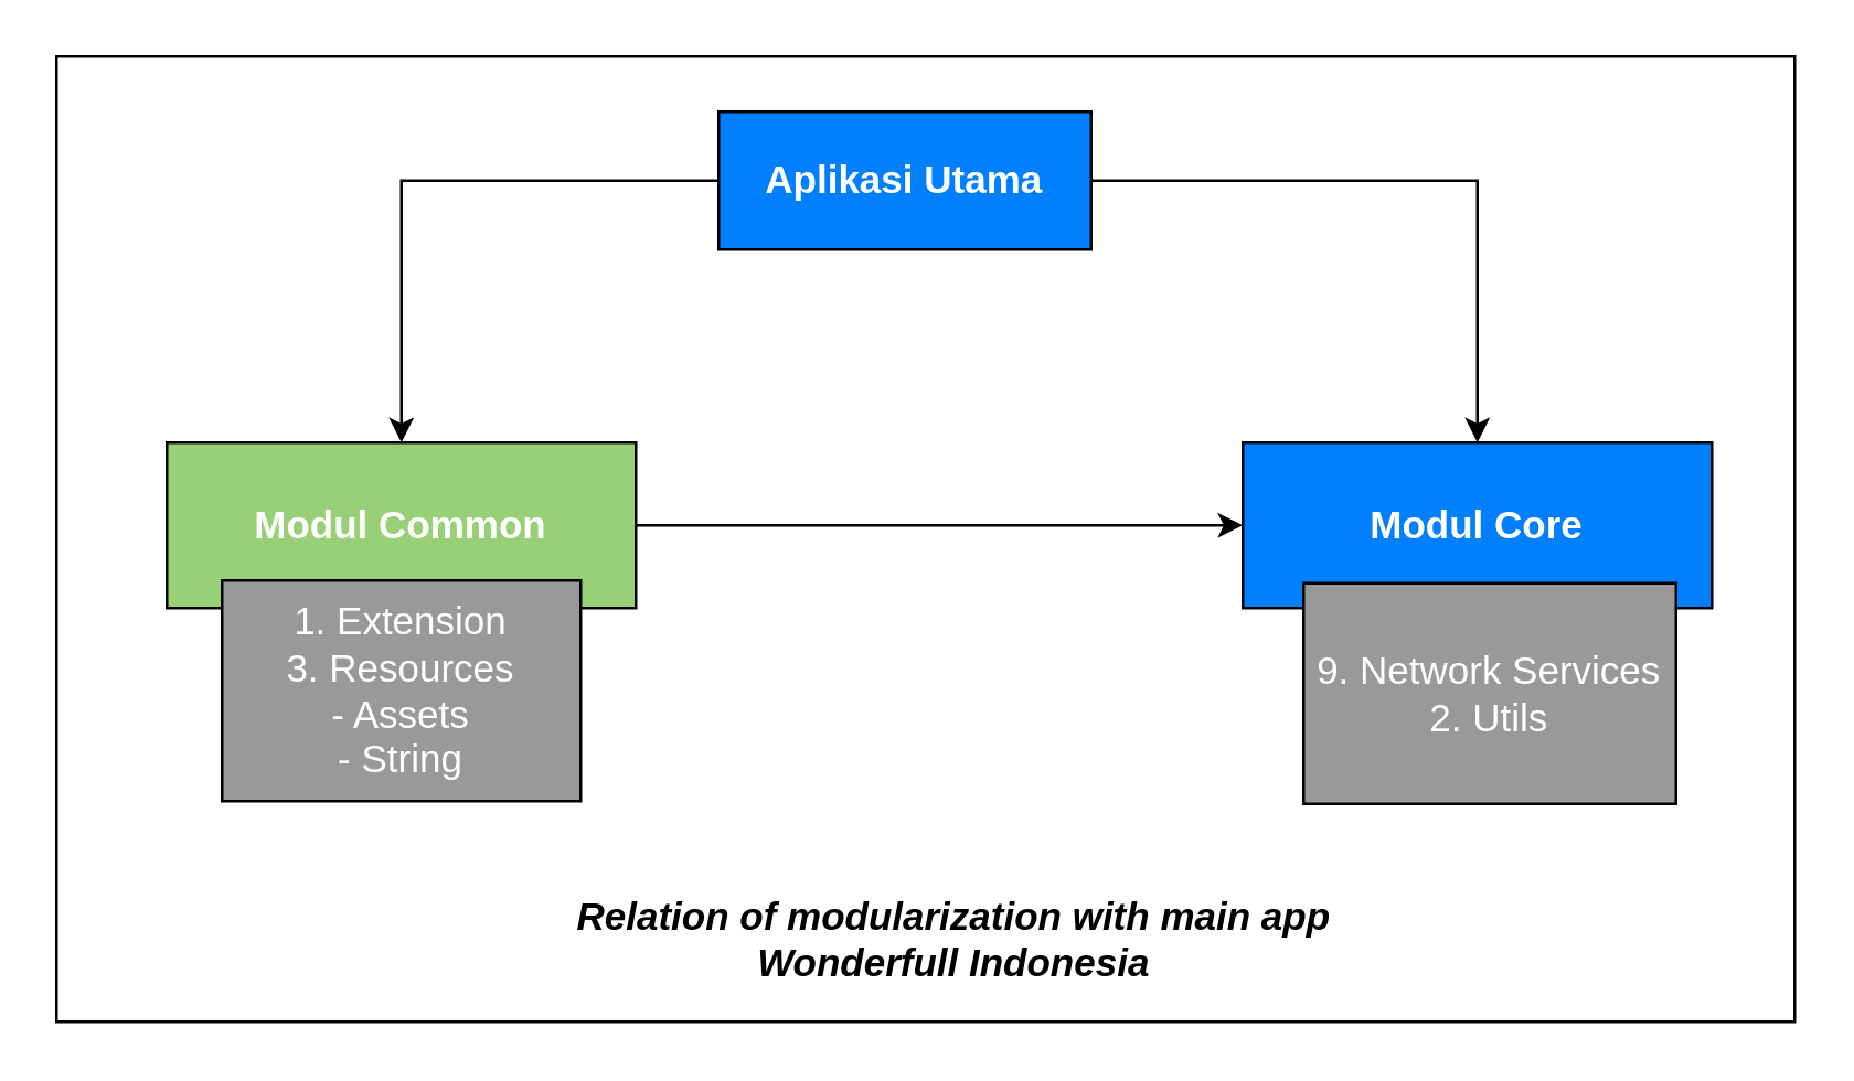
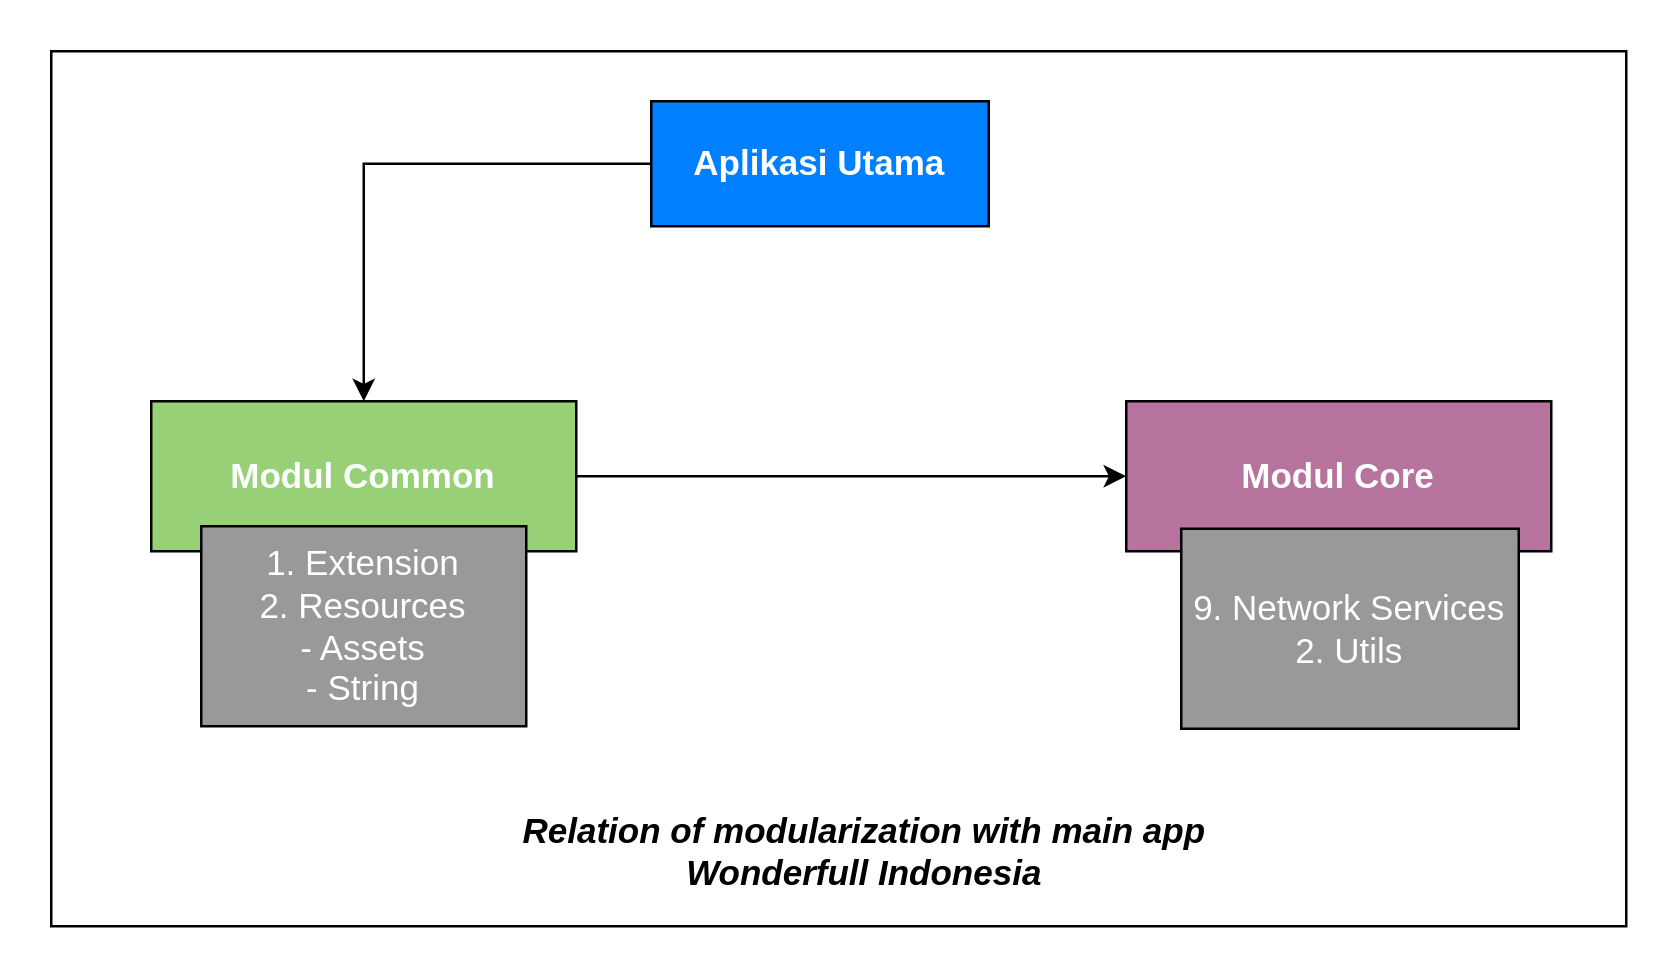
  <mxCell id="0" />
  <mxCell id="1" parent="0" />
  <mxCell id="2" style="edgeStyle=orthogonalEdgeStyle;rounded=0;orthogonalLoop=1;jettySize=auto;html=1;fontSize=14;fontColor=#FFFFFF;entryX=0.5;entryY=0;entryDx=0;entryDy=0;" edge="1" parent="1" source="4" target="6"><mxGeometry relative="1" as="geometry"><mxPoint x="140" y="65" as="targetPoint" /></mxGeometry></mxCell>
- <mxCell id="3" style="edgeStyle=orthogonalEdgeStyle;rounded=0;orthogonalLoop=1;jettySize=auto;html=1;fontSize=14;fontColor=#FFFFFF;entryX=0.5;entryY=0;entryDx=0;entryDy=0;" edge="1" parent="1" source="4" target="7"><mxGeometry relative="1" as="geometry"><mxPoint x="540" y="65" as="targetPoint" /></mxGeometry></mxCell>
  <mxCell id="4" value="&lt;b&gt;&lt;font style=&quot;font-size: 14px&quot;&gt;Aplikasi Utama&lt;/font&gt;&lt;/b&gt;" style="rounded=0;whiteSpace=wrap;html=1;fillColor=#007FFF;fontColor=#FFFFFF;" vertex="1" parent="1"><mxGeometry x="260" y="40" width="135" height="50" as="geometry" /></mxCell>
  <mxCell id="5" value="" style="edgeStyle=orthogonalEdgeStyle;rounded=0;orthogonalLoop=1;jettySize=auto;html=1;fontSize=14;fontColor=#FFFFFF;" edge="1" parent="1" source="6" target="7"><mxGeometry relative="1" as="geometry" /></mxCell>
  <mxCell id="6" value="&lt;b&gt;&lt;font style=&quot;font-size: 14px&quot;&gt;Modul Common&lt;/font&gt;&lt;/b&gt;&lt;span style=&quot;color: rgba(0 , 0 , 0 , 0) ; font-family: monospace ; font-size: 0px&quot;&gt;%3CmxGraphModel%3E%3Croot%3E%3CmxCell%20id%3D%220%22%2F%3E%3CmxCell%20id%3D%221%22%20parent%3D%220%22%2F%3E%3CmxCell%20id%3D%222%22%20value%3D%22%26lt%3Bb%26gt%3B%26lt%3Bfont%20style%3D%26quot%3Bfont-size%3A%2014px%26quot%3B%26gt%3BAplikasi%20Utama%26lt%3B%2Ffont%26gt%3B%26lt%3B%2Fb%26gt%3B%22%20style%3D%22rounded%3D0%3BwhiteSpace%3Dwrap%3Bhtml%3D1%3BfillColor%3D%23007FFF%3BfontColor%3D%23FFFFFF%3B%22%20vertex%3D%221%22%20parent%3D%221%22%3E%3CmxGeometry%20x%3D%22330%22%20y%3D%2240%22%20width%3D%22170%22%20height%3D%2260%22%20as%3D%22geometry%22%2F%3E%3C%2FmxCell%3E%3C%2Froot%3E%3C%2FmxGraphModel%3E&lt;/span&gt;" style="rounded=0;whiteSpace=wrap;html=1;fillColor=#97D077;fontColor=#FFFFFF;" vertex="1" parent="1"><mxGeometry x="60" y="160" width="170" height="60" as="geometry" /></mxCell>
- <mxCell id="7" value="&lt;span style=&quot;font-size: 14px&quot;&gt;&lt;b&gt;Modul Core&lt;/b&gt;&lt;/span&gt;" style="rounded=0;whiteSpace=wrap;html=1;fillColor=#007fff;fontColor=#FFFFFF;" vertex="1" parent="1"><mxGeometry x="450" y="160" width="170" height="60" as="geometry" /></mxCell>
- <mxCell id="8" value="1. Extension&lt;br&gt;3. Resources&lt;br&gt;- Assets&lt;br&gt;- String" style="rounded=0;whiteSpace=wrap;html=1;fontSize=14;fontColor=#FFFFFF;fillColor=#999999;" vertex="1" parent="1"><mxGeometry x="80" y="210" width="130" height="80" as="geometry" /></mxCell>
+ <mxCell id="7" value="&lt;span style=&quot;font-size: 14px&quot;&gt;&lt;b&gt;Modul Core&lt;/b&gt;&lt;/span&gt;" style="rounded=0;whiteSpace=wrap;html=1;fillColor=#B5739D;fontColor=#FFFFFF;" vertex="1" parent="1"><mxGeometry x="450" y="160" width="170" height="60" as="geometry" /></mxCell>
+ <mxCell id="8" value="1. Extension&lt;br&gt;2. Resources&lt;br&gt;- Assets&lt;br&gt;- String" style="rounded=0;whiteSpace=wrap;html=1;fontSize=14;fontColor=#FFFFFF;fillColor=#999999;" vertex="1" parent="1"><mxGeometry x="80" y="210" width="130" height="80" as="geometry" /></mxCell>
  <mxCell id="9" value="9. Network Services&lt;br&gt;2. Utils" style="rounded=0;whiteSpace=wrap;html=1;fontSize=14;fontColor=#FFFFFF;fillColor=#999999;" vertex="1" parent="1"><mxGeometry x="472" y="211" width="135" height="80" as="geometry" /></mxCell>
  <mxCell id="10" value="" style="rounded=0;whiteSpace=wrap;html=1;fontSize=14;fontColor=#000000;fillColor=none;" vertex="1" parent="1"><mxGeometry x="20" y="20" width="630" height="350" as="geometry" /></mxCell>
  <mxCell id="11" value="&lt;b&gt;&lt;i&gt;Relation of modularization with main app&lt;br&gt;Wonderfull Indonesia&lt;/i&gt;&lt;/b&gt;" style="text;html=1;resizable=0;autosize=1;align=center;verticalAlign=middle;points=[];fillColor=none;strokeColor=none;rounded=0;fontSize=14;fontColor=#000000;" vertex="1" parent="1"><mxGeometry x="200" y="320" width="290" height="40" as="geometry" /></mxCell>
